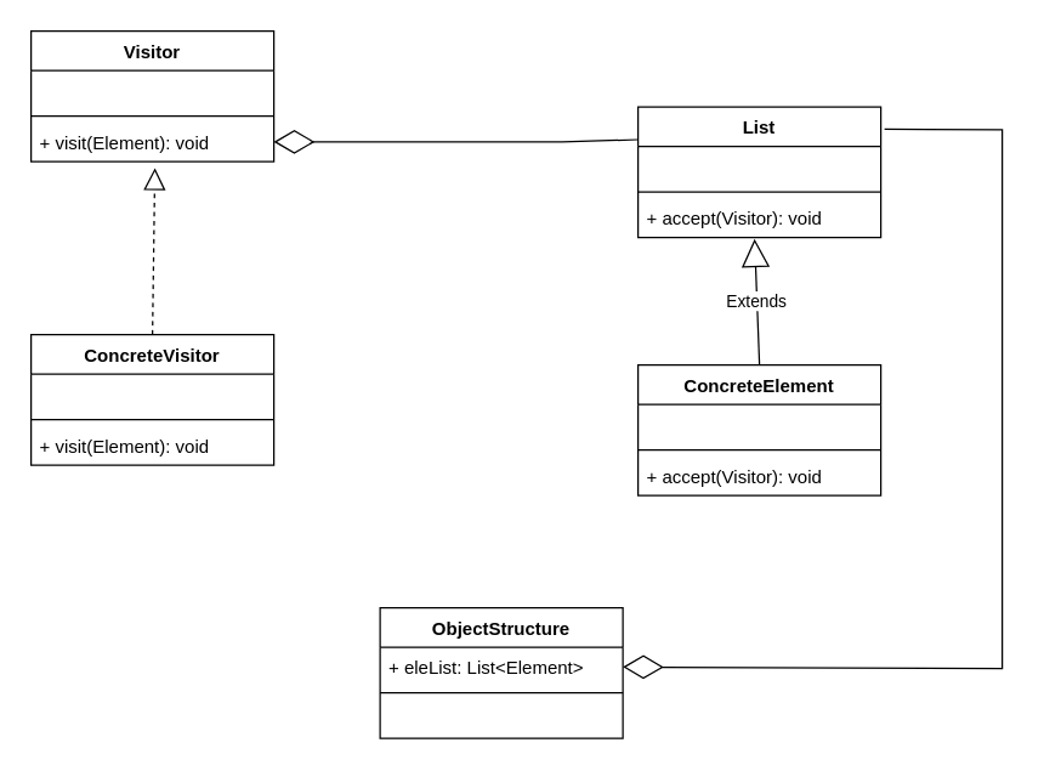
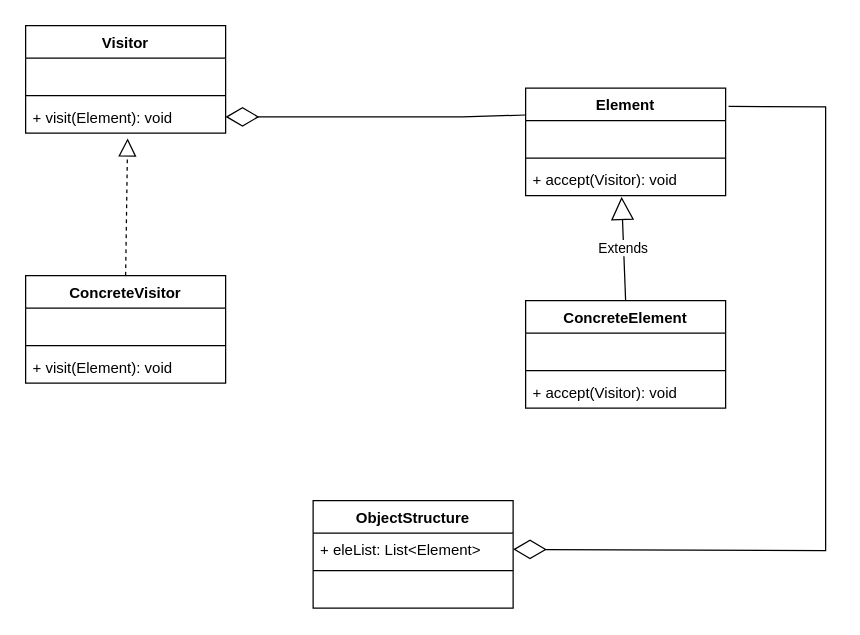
  <mxCell id="0" />
  <mxCell id="1" parent="0" />
  <mxCell id="2" value="Visitor" style="swimlane;fontStyle=1;align=center;verticalAlign=top;childLayout=stackLayout;horizontal=1;startSize=26;horizontalStack=0;resizeParent=1;resizeParentMax=0;resizeLast=0;collapsible=1;marginBottom=0;" vertex="1" parent="1"><mxGeometry x="20" y="20" width="160" height="86" as="geometry" /></mxCell>
  <mxCell id="3" value=" " style="text;strokeColor=none;fillColor=none;align=left;verticalAlign=top;spacingLeft=4;spacingRight=4;overflow=hidden;rotatable=0;points=[[0,0.5],[1,0.5]];portConstraint=eastwest;" vertex="1" parent="2"><mxGeometry y="26" width="160" height="26" as="geometry" /></mxCell>
  <mxCell id="4" value="" style="line;strokeWidth=1;fillColor=none;align=left;verticalAlign=middle;spacingTop=-1;spacingLeft=3;spacingRight=3;rotatable=0;labelPosition=right;points=[];portConstraint=eastwest;strokeColor=inherit;" vertex="1" parent="2"><mxGeometry y="52" width="160" height="8" as="geometry" /></mxCell>
  <mxCell id="5" value="+ visit(Element): void" style="text;strokeColor=none;fillColor=none;align=left;verticalAlign=top;spacingLeft=4;spacingRight=4;overflow=hidden;rotatable=0;points=[[0,0.5],[1,0.5]];portConstraint=eastwest;" vertex="1" parent="2"><mxGeometry y="60" width="160" height="26" as="geometry" /></mxCell>
  <mxCell id="6" value="ConcreteVisitor" style="swimlane;fontStyle=1;align=center;verticalAlign=top;childLayout=stackLayout;horizontal=1;startSize=26;horizontalStack=0;resizeParent=1;resizeParentMax=0;resizeLast=0;collapsible=1;marginBottom=0;" vertex="1" parent="1"><mxGeometry x="20" y="220" width="160" height="86" as="geometry" /></mxCell>
  <mxCell id="7" value=" " style="text;strokeColor=none;fillColor=none;align=left;verticalAlign=top;spacingLeft=4;spacingRight=4;overflow=hidden;rotatable=0;points=[[0,0.5],[1,0.5]];portConstraint=eastwest;" vertex="1" parent="6"><mxGeometry y="26" width="160" height="26" as="geometry" /></mxCell>
  <mxCell id="8" value="" style="line;strokeWidth=1;fillColor=none;align=left;verticalAlign=middle;spacingTop=-1;spacingLeft=3;spacingRight=3;rotatable=0;labelPosition=right;points=[];portConstraint=eastwest;strokeColor=inherit;" vertex="1" parent="6"><mxGeometry y="52" width="160" height="8" as="geometry" /></mxCell>
  <mxCell id="9" value="+ visit(Element): void" style="text;strokeColor=none;fillColor=none;align=left;verticalAlign=top;spacingLeft=4;spacingRight=4;overflow=hidden;rotatable=0;points=[[0,0.5],[1,0.5]];portConstraint=eastwest;" vertex="1" parent="6"><mxGeometry y="60" width="160" height="26" as="geometry" /></mxCell>
- <mxCell id="10" value="List" style="swimlane;fontStyle=1;align=center;verticalAlign=top;childLayout=stackLayout;horizontal=1;startSize=26;horizontalStack=0;resizeParent=1;resizeParentMax=0;resizeLast=0;collapsible=1;marginBottom=0;" vertex="1" parent="1"><mxGeometry x="420" y="70" width="160" height="86" as="geometry" /></mxCell>
+ <mxCell id="10" value="Element" style="swimlane;fontStyle=1;align=center;verticalAlign=top;childLayout=stackLayout;horizontal=1;startSize=26;horizontalStack=0;resizeParent=1;resizeParentMax=0;resizeLast=0;collapsible=1;marginBottom=0;" vertex="1" parent="1"><mxGeometry x="420" y="70" width="160" height="86" as="geometry" /></mxCell>
  <mxCell id="11" value=" " style="text;strokeColor=none;fillColor=none;align=left;verticalAlign=top;spacingLeft=4;spacingRight=4;overflow=hidden;rotatable=0;points=[[0,0.5],[1,0.5]];portConstraint=eastwest;" vertex="1" parent="10"><mxGeometry y="26" width="160" height="26" as="geometry" /></mxCell>
  <mxCell id="12" value="" style="line;strokeWidth=1;fillColor=none;align=left;verticalAlign=middle;spacingTop=-1;spacingLeft=3;spacingRight=3;rotatable=0;labelPosition=right;points=[];portConstraint=eastwest;strokeColor=inherit;" vertex="1" parent="10"><mxGeometry y="52" width="160" height="8" as="geometry" /></mxCell>
  <mxCell id="13" value="+ accept(Visitor): void" style="text;strokeColor=none;fillColor=none;align=left;verticalAlign=top;spacingLeft=4;spacingRight=4;overflow=hidden;rotatable=0;points=[[0,0.5],[1,0.5]];portConstraint=eastwest;" vertex="1" parent="10"><mxGeometry y="60" width="160" height="26" as="geometry" /></mxCell>
  <mxCell id="14" value="ConcreteElement" style="swimlane;fontStyle=1;align=center;verticalAlign=top;childLayout=stackLayout;horizontal=1;startSize=26;horizontalStack=0;resizeParent=1;resizeParentMax=0;resizeLast=0;collapsible=1;marginBottom=0;" vertex="1" parent="1"><mxGeometry x="420" y="240" width="160" height="86" as="geometry" /></mxCell>
  <mxCell id="15" value=" " style="text;strokeColor=none;fillColor=none;align=left;verticalAlign=top;spacingLeft=4;spacingRight=4;overflow=hidden;rotatable=0;points=[[0,0.5],[1,0.5]];portConstraint=eastwest;" vertex="1" parent="14"><mxGeometry y="26" width="160" height="26" as="geometry" /></mxCell>
  <mxCell id="16" value="" style="line;strokeWidth=1;fillColor=none;align=left;verticalAlign=middle;spacingTop=-1;spacingLeft=3;spacingRight=3;rotatable=0;labelPosition=right;points=[];portConstraint=eastwest;strokeColor=inherit;" vertex="1" parent="14"><mxGeometry y="52" width="160" height="8" as="geometry" /></mxCell>
  <mxCell id="17" value="+ accept(Visitor): void" style="text;strokeColor=none;fillColor=none;align=left;verticalAlign=top;spacingLeft=4;spacingRight=4;overflow=hidden;rotatable=0;points=[[0,0.5],[1,0.5]];portConstraint=eastwest;" vertex="1" parent="14"><mxGeometry y="60" width="160" height="26" as="geometry" /></mxCell>
  <mxCell id="18" value="ObjectStructure" style="swimlane;fontStyle=1;align=center;verticalAlign=top;childLayout=stackLayout;horizontal=1;startSize=26;horizontalStack=0;resizeParent=1;resizeParentMax=0;resizeLast=0;collapsible=1;marginBottom=0;" vertex="1" parent="1"><mxGeometry x="250" y="400" width="160" height="86" as="geometry" /></mxCell>
  <mxCell id="19" value="+ eleList: List&lt;Element&gt;" style="text;strokeColor=none;fillColor=none;align=left;verticalAlign=top;spacingLeft=4;spacingRight=4;overflow=hidden;rotatable=0;points=[[0,0.5],[1,0.5]];portConstraint=eastwest;" vertex="1" parent="18"><mxGeometry y="26" width="160" height="26" as="geometry" /></mxCell>
  <mxCell id="20" value="" style="line;strokeWidth=1;fillColor=none;align=left;verticalAlign=middle;spacingTop=-1;spacingLeft=3;spacingRight=3;rotatable=0;labelPosition=right;points=[];portConstraint=eastwest;strokeColor=inherit;" vertex="1" parent="18"><mxGeometry y="52" width="160" height="8" as="geometry" /></mxCell>
  <mxCell id="21" value=" " style="text;strokeColor=none;fillColor=none;align=left;verticalAlign=top;spacingLeft=4;spacingRight=4;overflow=hidden;rotatable=0;points=[[0,0.5],[1,0.5]];portConstraint=eastwest;" vertex="1" parent="18"><mxGeometry y="60" width="160" height="26" as="geometry" /></mxCell>
  <mxCell id="22" value="" style="endArrow=block;dashed=1;endFill=0;endSize=12;html=1;rounded=0;exitX=0.5;exitY=0;exitDx=0;exitDy=0;entryX=0.51;entryY=1.162;entryDx=0;entryDy=0;entryPerimeter=0;" edge="1" parent="1" source="6" target="5"><mxGeometry width="160" relative="1" as="geometry"><mxPoint x="80" y="180" as="sourcePoint" /><mxPoint x="240" y="180" as="targetPoint" /></mxGeometry></mxCell>
  <mxCell id="23" value="Extends" style="endArrow=block;endSize=16;endFill=0;html=1;rounded=0;exitX=0.5;exitY=0;exitDx=0;exitDy=0;entryX=0.48;entryY=1.038;entryDx=0;entryDy=0;entryPerimeter=0;" edge="1" parent="1" source="14" target="13"><mxGeometry width="160" relative="1" as="geometry"><mxPoint x="380" y="150" as="sourcePoint" /><mxPoint x="540" y="150" as="targetPoint" /></mxGeometry></mxCell>
  <mxCell id="24" value="" style="endArrow=diamondThin;endFill=0;endSize=24;html=1;rounded=0;entryX=1;entryY=0.5;entryDx=0;entryDy=0;exitX=0;exitY=0.25;exitDx=0;exitDy=0;" edge="1" parent="1" source="10" target="5"><mxGeometry width="160" relative="1" as="geometry"><mxPoint x="230" y="240" as="sourcePoint" /><mxPoint x="390" y="240" as="targetPoint" /><Array as="points"><mxPoint x="370" y="93" /></Array></mxGeometry></mxCell>
  <mxCell id="25" value="" style="endArrow=diamondThin;endFill=0;endSize=24;html=1;rounded=0;entryX=1;entryY=0.5;entryDx=0;entryDy=0;exitX=1.015;exitY=0.17;exitDx=0;exitDy=0;exitPerimeter=0;" edge="1" parent="1" source="10" target="19"><mxGeometry width="160" relative="1" as="geometry"><mxPoint x="530" y="410" as="sourcePoint" /><mxPoint x="690" y="410" as="targetPoint" /><Array as="points"><mxPoint x="660" y="85" /><mxPoint x="660" y="440" /></Array></mxGeometry></mxCell>
